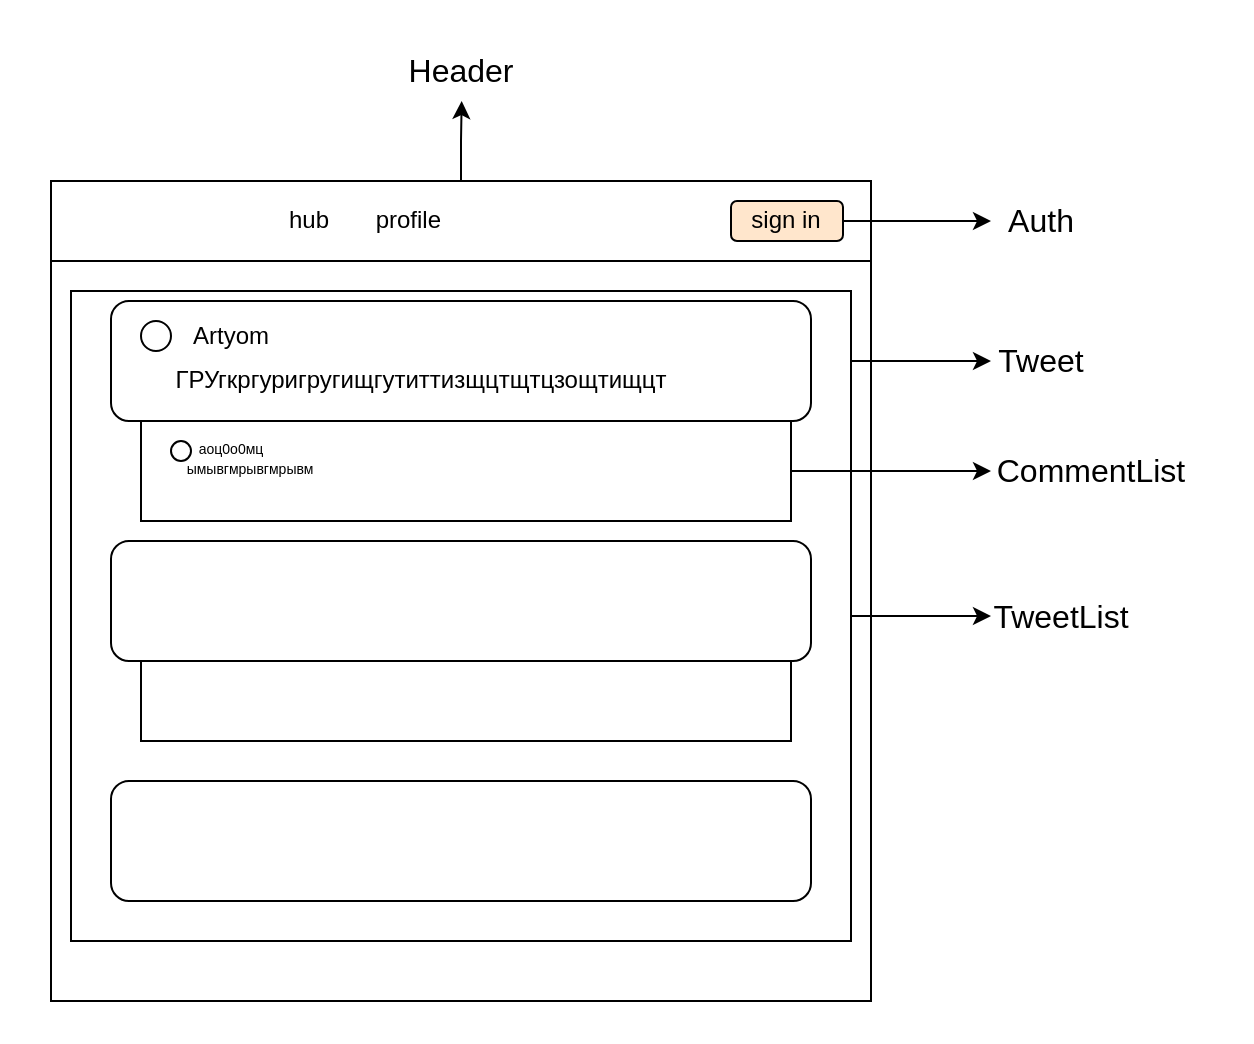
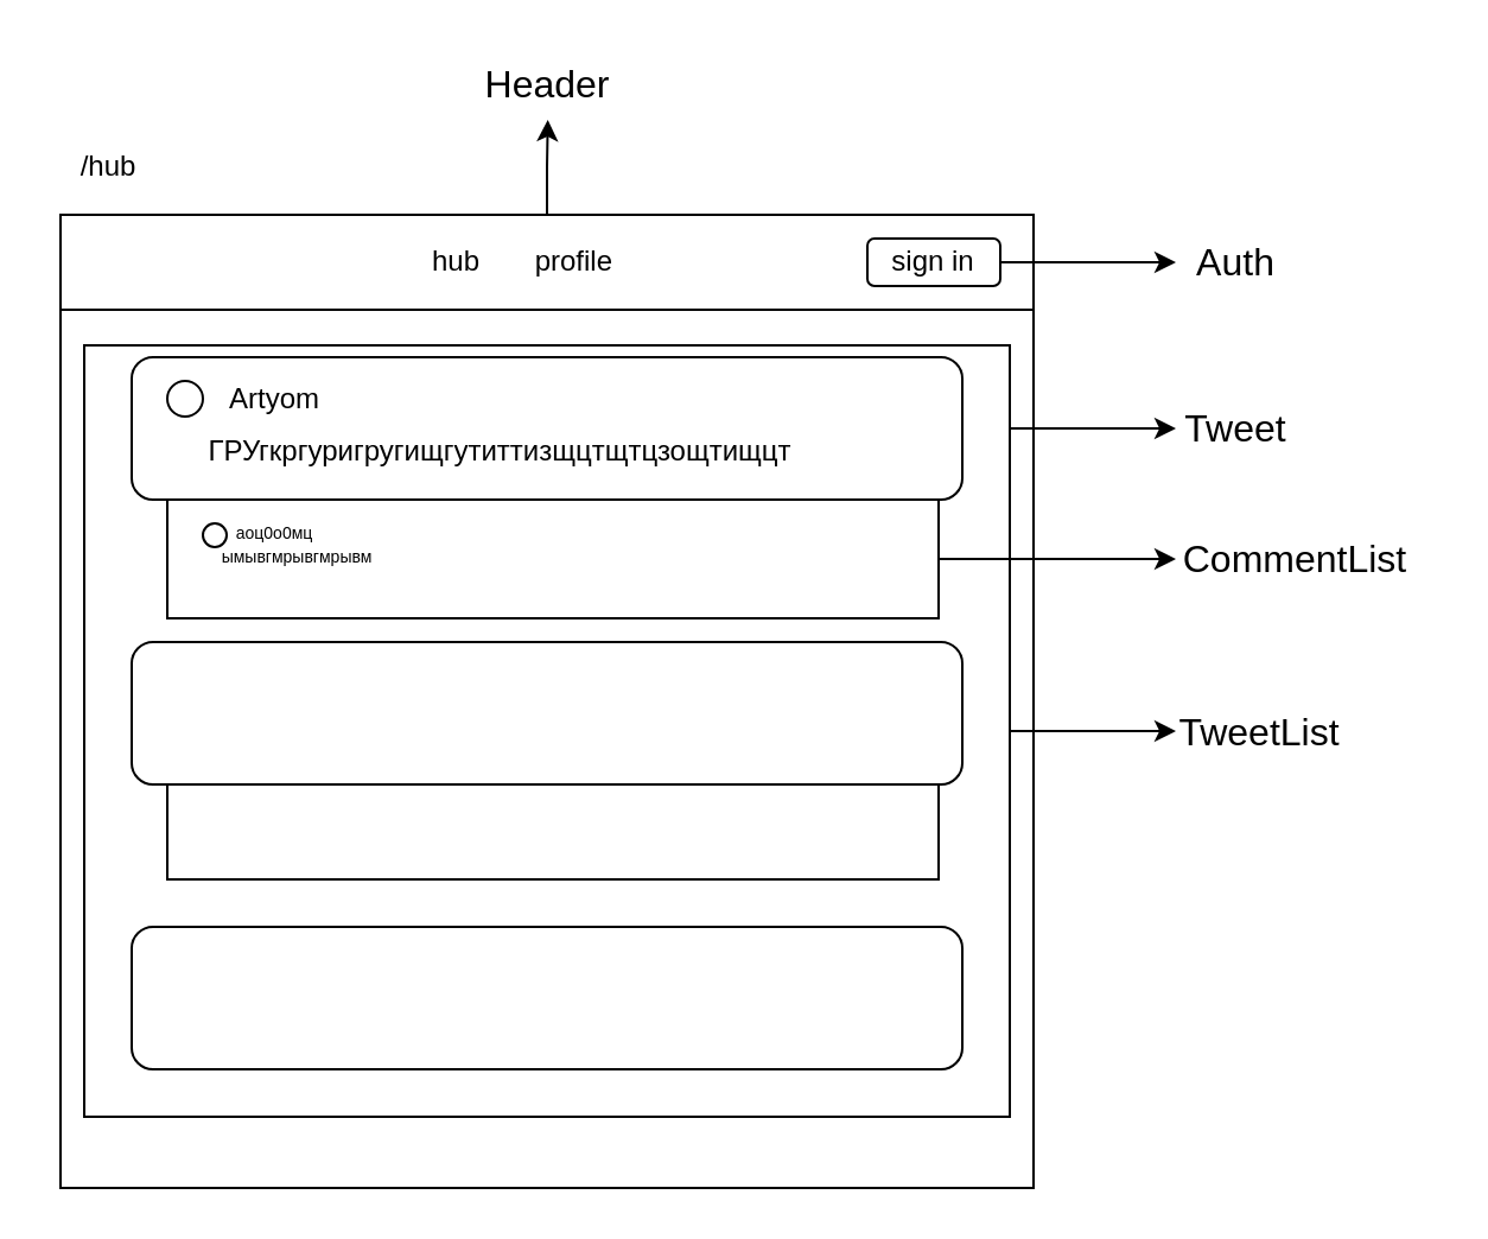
  <mxCell id="0" />
  <mxCell id="1" parent="0" />
  <mxCell id="2" value="" style="whiteSpace=wrap;html=1;aspect=fixed;" vertex="1" parent="1"><mxGeometry x="25" y="90" width="410" height="410" as="geometry" /></mxCell>
  <mxCell id="3" style="edgeStyle=orthogonalEdgeStyle;rounded=0;orthogonalLoop=1;jettySize=auto;html=1;exitX=0.5;exitY=0;exitDx=0;exitDy=0;fontSize=16;" edge="1" parent="1" source="4"><mxGeometry relative="1" as="geometry"><mxPoint x="230.333" y="50" as="targetPoint" /></mxGeometry></mxCell>
  <mxCell id="4" value="" style="rounded=0;whiteSpace=wrap;html=1;" vertex="1" parent="1"><mxGeometry x="25" y="90" width="410" height="40" as="geometry" /></mxCell>
  <mxCell id="5" style="edgeStyle=orthogonalEdgeStyle;rounded=0;orthogonalLoop=1;jettySize=auto;html=1;fontSize=16;" edge="1" parent="1" source="6"><mxGeometry relative="1" as="geometry"><mxPoint x="495" y="110" as="targetPoint" /></mxGeometry></mxCell>
- <mxCell id="6" value="sign in" style="rounded=1;whiteSpace=wrap;html=1;fillColor=#ffe6cc;" vertex="1" parent="1"><mxGeometry x="365" y="100" width="56" height="20" as="geometry" /></mxCell>
- <mxCell id="8" value="hub&amp;nbsp; &amp;nbsp; &amp;nbsp; &amp;nbsp;profile&amp;nbsp; &amp;nbsp;" style="rounded=0;whiteSpace=wrap;html=1;opacity=0;" vertex="1" parent="1"><mxGeometry x="125" y="100" width="125" height="20" as="geometry" /></mxCell>
+ <mxCell id="6" value="sign in" style="rounded=1;whiteSpace=wrap;html=1;" vertex="1" parent="1"><mxGeometry x="365" y="100" width="56" height="20" as="geometry" /></mxCell>
+ <mxCell id="7" value="/hub" style="text;html=1;align=center;verticalAlign=middle;resizable=0;points=[];autosize=1;strokeColor=none;fillColor=none;" vertex="1" parent="1"><mxGeometry x="20" y="55" width="50" height="30" as="geometry" /></mxCell>
+ <mxCell id="8" value="hub&amp;nbsp; &amp;nbsp; &amp;nbsp; &amp;nbsp;profile&amp;nbsp; &amp;nbsp;" style="rounded=0;whiteSpace=wrap;html=1;opacity=0;" vertex="1" parent="1"><mxGeometry x="125" y="100" width="200" height="20" as="geometry" /></mxCell>
  <mxCell id="9" style="edgeStyle=orthogonalEdgeStyle;rounded=0;orthogonalLoop=1;jettySize=auto;html=1;fontSize=16;" edge="1" parent="1" source="12"><mxGeometry relative="1" as="geometry"><mxPoint x="495" y="180" as="targetPoint" /></mxGeometry></mxCell>
  <mxCell id="10" style="edgeStyle=orthogonalEdgeStyle;rounded=0;orthogonalLoop=1;jettySize=auto;html=1;fontSize=16;" edge="1" parent="1" source="11"><mxGeometry relative="1" as="geometry"><mxPoint x="495" y="307.5" as="targetPoint" /></mxGeometry></mxCell>
  <mxCell id="11" value="" style="rounded=0;whiteSpace=wrap;html=1;fontSize=16;" vertex="1" parent="1"><mxGeometry x="35" y="145" width="390" height="325" as="geometry" /></mxCell>
  <mxCell id="12" value="" style="rounded=1;whiteSpace=wrap;html=1;" vertex="1" parent="1"><mxGeometry x="55" y="150" width="350" height="60" as="geometry" /></mxCell>
  <mxCell id="13" value="" style="rounded=1;whiteSpace=wrap;html=1;" vertex="1" parent="1"><mxGeometry x="55" y="270" width="350" height="60" as="geometry" /></mxCell>
  <mxCell id="14" value="" style="rounded=1;whiteSpace=wrap;html=1;" vertex="1" parent="1"><mxGeometry x="55" y="390" width="350" height="60" as="geometry" /></mxCell>
  <mxCell id="15" style="edgeStyle=orthogonalEdgeStyle;rounded=0;orthogonalLoop=1;jettySize=auto;html=1;fontSize=7;" edge="1" parent="1" source="16"><mxGeometry relative="1" as="geometry"><mxPoint x="495" y="235" as="targetPoint" /></mxGeometry></mxCell>
  <mxCell id="16" value="" style="rounded=0;whiteSpace=wrap;html=1;" vertex="1" parent="1"><mxGeometry x="70" y="210" width="325" height="50" as="geometry" /></mxCell>
  <mxCell id="17" value="" style="ellipse;whiteSpace=wrap;html=1;aspect=fixed;" vertex="1" parent="1"><mxGeometry x="70" y="160" width="15" height="15" as="geometry" /></mxCell>
  <mxCell id="18" value="Artyom" style="text;html=1;align=center;verticalAlign=middle;resizable=0;points=[];autosize=1;strokeColor=none;fillColor=none;" vertex="1" parent="1"><mxGeometry x="85" y="152.5" width="60" height="30" as="geometry" /></mxCell>
  <mxCell id="19" value="" style="rounded=0;whiteSpace=wrap;html=1;" vertex="1" parent="1"><mxGeometry x="70" y="330" width="325" height="40" as="geometry" /></mxCell>
  <mxCell id="20" value="ГРУгкргуригругищгутиттизщцтщтцзощтищцт" style="text;html=1;align=center;verticalAlign=middle;resizable=0;points=[];autosize=1;strokeColor=none;fillColor=none;" vertex="1" parent="1"><mxGeometry x="70" y="175" width="280" height="30" as="geometry" /></mxCell>
  <mxCell id="21" value="" style="ellipse;whiteSpace=wrap;html=1;aspect=fixed;" vertex="1" parent="1"><mxGeometry x="85" y="220" width="10" height="10" as="geometry" /></mxCell>
  <mxCell id="22" value="аоц0о0мц" style="text;html=1;align=center;verticalAlign=middle;resizable=0;points=[];autosize=1;strokeColor=none;fillColor=none;fontSize=7;" vertex="1" parent="1"><mxGeometry x="85" y="215" width="60" height="20" as="geometry" /></mxCell>
  <mxCell id="23" value="ымывгмрывгмрывм" style="text;html=1;strokeColor=none;fillColor=none;align=center;verticalAlign=middle;whiteSpace=wrap;rounded=0;fontSize=7;" vertex="1" parent="1"><mxGeometry x="95" y="220" width="60" height="30" as="geometry" /></mxCell>
  <mxCell id="24" value="&lt;span style=&quot;font-size: 16px;&quot;&gt;CommentList&lt;/span&gt;" style="text;html=1;align=center;verticalAlign=middle;resizable=0;points=[];autosize=1;strokeColor=none;fillColor=none;fontSize=7;" vertex="1" parent="1"><mxGeometry x="485" y="220" width="120" height="30" as="geometry" /></mxCell>
  <mxCell id="25" value="Tweet" style="text;html=1;align=center;verticalAlign=middle;resizable=0;points=[];autosize=1;strokeColor=none;fillColor=none;fontSize=16;" vertex="1" parent="1"><mxGeometry x="485" y="165" width="70" height="30" as="geometry" /></mxCell>
  <mxCell id="26" value="Auth" style="text;html=1;align=center;verticalAlign=middle;resizable=0;points=[];autosize=1;strokeColor=none;fillColor=none;fontSize=16;" vertex="1" parent="1"><mxGeometry x="490" y="95" width="60" height="30" as="geometry" /></mxCell>
  <mxCell id="27" value="TweetList" style="text;html=1;align=center;verticalAlign=middle;resizable=0;points=[];autosize=1;strokeColor=none;fillColor=none;fontSize=16;" vertex="1" parent="1"><mxGeometry x="485" y="292.5" width="90" height="30" as="geometry" /></mxCell>
  <mxCell id="28" value="Header" style="text;html=1;align=center;verticalAlign=middle;resizable=0;points=[];autosize=1;strokeColor=none;fillColor=none;fontSize=16;" vertex="1" parent="1"><mxGeometry x="190" y="20" width="80" height="30" as="geometry" /></mxCell>
